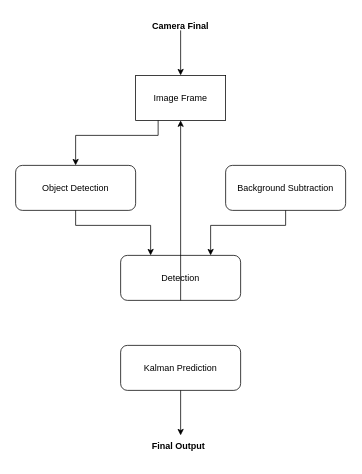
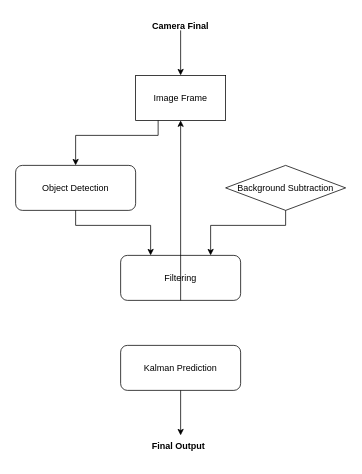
  <mxCell id="0" />
  <mxCell id="1" parent="0" />
  <mxCell id="2" value="Object Detection" style="rounded=1;whiteSpace=wrap;html=1;fillColor=none;" vertex="1" parent="1"><mxGeometry x="20" y="220" width="160" height="60" as="geometry" /></mxCell>
- <mxCell id="3" value="Background Subtraction" style="rounded=1;whiteSpace=wrap;html=1;fillColor=none;" vertex="1" parent="1"><mxGeometry x="300" y="220" width="160" height="60" as="geometry" /></mxCell>
+ <mxCell id="3" value="Background Subtraction" style="rhombus;whiteSpace=wrap;html=1;fillColor=none;" vertex="1" parent="1"><mxGeometry x="300" y="220" width="160" height="60" as="geometry" /></mxCell>
  <mxCell id="4" value="Image Frame" style="rounded=0;whiteSpace=wrap;html=1;fillColor=none;" vertex="1" parent="1"><mxGeometry x="180" y="100" width="120" height="60" as="geometry" /></mxCell>
- <mxCell id="5" value="Detection" style="rounded=1;whiteSpace=wrap;html=1;fillColor=none;" vertex="1" parent="1"><mxGeometry x="160" y="340" width="160" height="60" as="geometry" /></mxCell>
+ <mxCell id="5" value="Filtering" style="rounded=1;whiteSpace=wrap;html=1;fillColor=none;" vertex="1" parent="1"><mxGeometry x="160" y="340" width="160" height="60" as="geometry" /></mxCell>
  <mxCell id="6" value="Kalman Prediction" style="rounded=1;whiteSpace=wrap;html=1;fillColor=none;" vertex="1" parent="1"><mxGeometry x="160" y="460" width="160" height="60" as="geometry" /></mxCell>
  <mxCell id="7" value="" style="endArrow=classic;html=1;rounded=0;exitX=0.25;exitY=1;exitDx=0;exitDy=0;entryX=0.5;entryY=0;entryDx=0;entryDy=0;" edge="1" parent="1" source="4" target="2"><mxGeometry width="50" height="50" relative="1" as="geometry"><mxPoint x="80" y="200" as="sourcePoint" /><mxPoint x="130" y="150" as="targetPoint" /><Array as="points"><mxPoint x="210" y="180" /><mxPoint x="100" y="180" /></Array></mxGeometry></mxCell>
  <mxCell id="8" value="" style="endArrow=classic;html=1;rounded=0;exitX=0.5;exitY=1;exitDx=0;exitDy=0;entryX=0.25;entryY=0;entryDx=0;entryDy=0;" edge="1" parent="1" source="2" target="5"><mxGeometry width="50" height="50" relative="1" as="geometry"><mxPoint x="220" y="170" as="sourcePoint" /><mxPoint x="110" y="230" as="targetPoint" /><Array as="points"><mxPoint x="100" y="300" /><mxPoint x="200" y="300" /></Array></mxGeometry></mxCell>
  <mxCell id="9" value="" style="endArrow=classic;html=1;rounded=0;exitX=0.5;exitY=1;exitDx=0;exitDy=0;entryX=0.75;entryY=0;entryDx=0;entryDy=0;" edge="1" parent="1" source="3" target="5"><mxGeometry width="50" height="50" relative="1" as="geometry"><mxPoint x="110" y="290" as="sourcePoint" /><mxPoint x="210" y="350" as="targetPoint" /><Array as="points"><mxPoint x="380" y="300" /><mxPoint x="280" y="300" /></Array></mxGeometry></mxCell>
  <mxCell id="10" value="" style="endArrow=classic;html=1;rounded=0;exitX=0.5;exitY=1;exitDx=0;exitDy=0;" edge="1" parent="1" source="5" target="4"><mxGeometry width="50" height="50" relative="1" as="geometry"><mxPoint x="80" y="470" as="sourcePoint" /><mxPoint x="130" y="420" as="targetPoint" /></mxGeometry></mxCell>
  <mxCell id="11" value="" style="endArrow=classic;html=1;rounded=0;exitX=0.5;exitY=1;exitDx=0;exitDy=0;" edge="1" parent="1" source="6"><mxGeometry width="50" height="50" relative="1" as="geometry"><mxPoint x="140" y="630" as="sourcePoint" /><mxPoint x="240" y="580" as="targetPoint" /></mxGeometry></mxCell>
  <mxCell id="12" value="" style="endArrow=classic;html=1;rounded=0;entryX=0.5;entryY=0;entryDx=0;entryDy=0;" edge="1" parent="1" target="4"><mxGeometry width="50" height="50" relative="1" as="geometry"><mxPoint x="240" y="40" as="sourcePoint" /><mxPoint x="270" y="-10" as="targetPoint" /></mxGeometry></mxCell>
  <mxCell id="13" value="&lt;b&gt;Camera Final&lt;/b&gt;" style="text;strokeColor=none;align=center;fillColor=none;html=1;verticalAlign=middle;whiteSpace=wrap;rounded=0;" vertex="1" parent="1"><mxGeometry x="200" y="20" width="80" height="30" as="geometry" /></mxCell>
  <mxCell id="14" value="&lt;b&gt;Final Output&lt;/b&gt;" style="text;whiteSpace=wrap;html=1;" vertex="1" parent="1"><mxGeometry x="200" y="580" width="80" height="30" as="geometry" /></mxCell>
